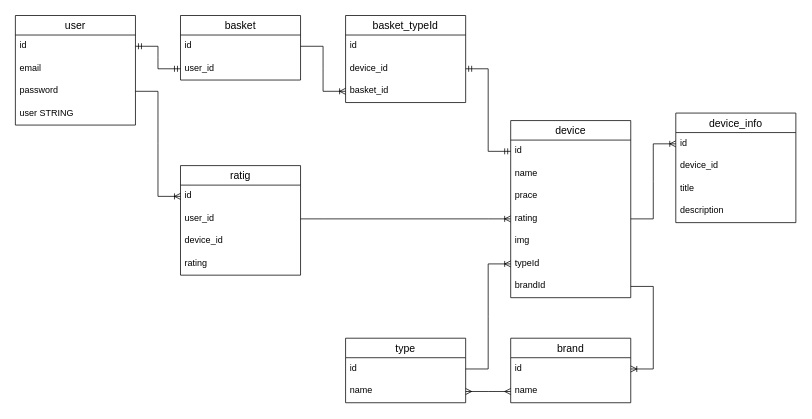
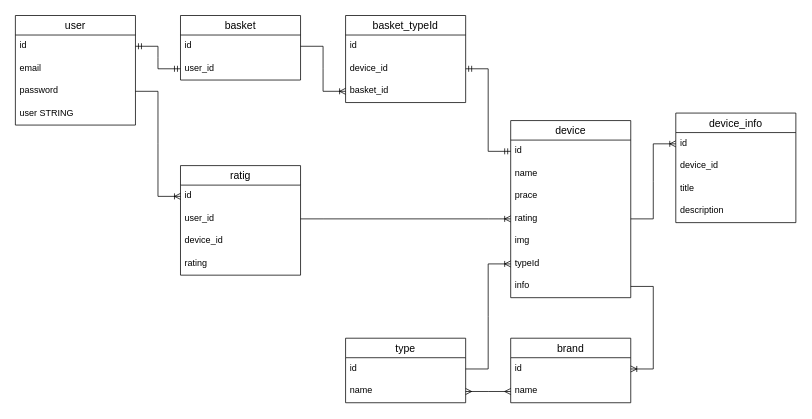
  <mxCell id="0" />
  <mxCell id="1" parent="0" />
  <mxCell id="2" value="user" style="swimlane;fontStyle=0;childLayout=stackLayout;horizontal=1;startSize=26;horizontalStack=0;resizeParent=1;resizeParentMax=0;resizeLast=0;collapsible=1;marginBottom=0;align=center;fontSize=14;rounded=0;" parent="1" vertex="1"><mxGeometry x="20" y="20" width="160" height="146" as="geometry" /></mxCell>
  <mxCell id="3" value="id    " style="text;strokeColor=none;fillColor=none;spacingLeft=4;spacingRight=4;overflow=hidden;rotatable=0;points=[[0,0.5],[1,0.5]];portConstraint=eastwest;fontSize=12;rounded=0;" parent="2" vertex="1"><mxGeometry y="26" width="160" height="30" as="geometry" /></mxCell>
  <mxCell id="4" value="email" style="text;strokeColor=none;fillColor=none;spacingLeft=4;spacingRight=4;overflow=hidden;rotatable=0;points=[[0,0.5],[1,0.5]];portConstraint=eastwest;fontSize=12;rounded=0;" parent="2" vertex="1"><mxGeometry y="56" width="160" height="30" as="geometry" /></mxCell>
  <mxCell id="5" value="password" style="text;strokeColor=none;fillColor=none;spacingLeft=4;spacingRight=4;overflow=hidden;rotatable=0;points=[[0,0.5],[1,0.5]];portConstraint=eastwest;fontSize=12;rounded=0;" parent="2" vertex="1"><mxGeometry y="86" width="160" height="30" as="geometry" /></mxCell>
  <mxCell id="6" value="user STRING" style="text;strokeColor=none;fillColor=none;spacingLeft=4;spacingRight=4;overflow=hidden;rotatable=0;points=[[0,0.5],[1,0.5]];portConstraint=eastwest;fontSize=12;rounded=0;" parent="2" vertex="1"><mxGeometry y="116" width="160" height="30" as="geometry" /></mxCell>
  <mxCell id="7" value="basket" style="swimlane;fontStyle=0;childLayout=stackLayout;horizontal=1;startSize=26;horizontalStack=0;resizeParent=1;resizeParentMax=0;resizeLast=0;collapsible=1;marginBottom=0;align=center;fontSize=14;rounded=0;" parent="1" vertex="1"><mxGeometry x="240" y="20" width="160" height="86" as="geometry" /></mxCell>
  <mxCell id="8" value="id    " style="text;strokeColor=none;fillColor=none;spacingLeft=4;spacingRight=4;overflow=hidden;rotatable=0;points=[[0,0.5],[1,0.5]];portConstraint=eastwest;fontSize=12;rounded=0;" parent="7" vertex="1"><mxGeometry y="26" width="160" height="30" as="geometry" /></mxCell>
  <mxCell id="9" value="user_id" style="text;strokeColor=none;fillColor=none;spacingLeft=4;spacingRight=4;overflow=hidden;rotatable=0;points=[[0,0.5],[1,0.5]];portConstraint=eastwest;fontSize=12;rounded=0;" parent="7" vertex="1"><mxGeometry y="56" width="160" height="30" as="geometry" /></mxCell>
  <mxCell id="10" value="" style="edgeStyle=entityRelationEdgeStyle;fontSize=12;html=1;endArrow=ERmandOne;startArrow=ERmandOne;rounded=0;entryX=0;entryY=0.5;entryDx=0;entryDy=0;exitX=1;exitY=0.5;exitDx=0;exitDy=0;" parent="1" source="3" target="9" edge="1"><mxGeometry width="100" height="100" relative="1" as="geometry"><mxPoint x="230" y="260" as="sourcePoint" /><mxPoint x="330" y="160" as="targetPoint" /></mxGeometry></mxCell>
  <mxCell id="11" value="device" style="swimlane;fontStyle=0;childLayout=stackLayout;horizontal=1;startSize=26;horizontalStack=0;resizeParent=1;resizeParentMax=0;resizeLast=0;collapsible=1;marginBottom=0;align=center;fontSize=14;rounded=0;" parent="1" vertex="1"><mxGeometry x="680" y="160" width="160" height="236" as="geometry" /></mxCell>
  <mxCell id="12" value="id    " style="text;strokeColor=none;fillColor=none;spacingLeft=4;spacingRight=4;overflow=hidden;rotatable=0;points=[[0,0.5],[1,0.5]];portConstraint=eastwest;fontSize=12;rounded=0;" parent="11" vertex="1"><mxGeometry y="26" width="160" height="30" as="geometry" /></mxCell>
  <mxCell id="13" value="name" style="text;strokeColor=none;fillColor=none;spacingLeft=4;spacingRight=4;overflow=hidden;rotatable=0;points=[[0,0.5],[1,0.5]];portConstraint=eastwest;fontSize=12;rounded=0;" parent="11" vertex="1"><mxGeometry y="56" width="160" height="30" as="geometry" /></mxCell>
  <mxCell id="14" value="prace" style="text;strokeColor=none;fillColor=none;spacingLeft=4;spacingRight=4;overflow=hidden;rotatable=0;points=[[0,0.5],[1,0.5]];portConstraint=eastwest;fontSize=12;rounded=0;" parent="11" vertex="1"><mxGeometry y="86" width="160" height="30" as="geometry" /></mxCell>
  <mxCell id="15" value="rating" style="text;strokeColor=none;fillColor=none;spacingLeft=4;spacingRight=4;overflow=hidden;rotatable=0;points=[[0,0.5],[1,0.5]];portConstraint=eastwest;fontSize=12;rounded=0;" parent="11" vertex="1"><mxGeometry y="116" width="160" height="30" as="geometry" /></mxCell>
  <mxCell id="16" value="img" style="text;strokeColor=none;fillColor=none;spacingLeft=4;spacingRight=4;overflow=hidden;rotatable=0;points=[[0,0.5],[1,0.5]];portConstraint=eastwest;fontSize=12;rounded=0;" parent="11" vertex="1"><mxGeometry y="146" width="160" height="30" as="geometry" /></mxCell>
  <mxCell id="17" value="typeId" style="text;strokeColor=none;fillColor=none;spacingLeft=4;spacingRight=4;overflow=hidden;rotatable=0;points=[[0,0.5],[1,0.5]];portConstraint=eastwest;fontSize=12;rounded=0;" parent="11" vertex="1"><mxGeometry y="176" width="160" height="30" as="geometry" /></mxCell>
- <mxCell id="18" value="brandId" style="text;strokeColor=none;fillColor=none;spacingLeft=4;spacingRight=4;overflow=hidden;rotatable=0;points=[[0,0.5],[1,0.5]];portConstraint=eastwest;fontSize=12;rounded=0;" parent="11" vertex="1"><mxGeometry y="206" width="160" height="30" as="geometry" /></mxCell>
+ <mxCell id="18" value="info" style="text;strokeColor=none;fillColor=none;spacingLeft=4;spacingRight=4;overflow=hidden;rotatable=0;points=[[0,0.5],[1,0.5]];portConstraint=eastwest;fontSize=12;rounded=0;" parent="11" vertex="1"><mxGeometry y="206" width="160" height="30" as="geometry" /></mxCell>
  <mxCell id="19" value="type" style="swimlane;fontStyle=0;childLayout=stackLayout;horizontal=1;startSize=26;horizontalStack=0;resizeParent=1;resizeParentMax=0;resizeLast=0;collapsible=1;marginBottom=0;align=center;fontSize=14;rounded=0;" parent="1" vertex="1"><mxGeometry x="460" y="450" width="160" height="86" as="geometry" /></mxCell>
  <mxCell id="20" value="id" style="text;strokeColor=none;fillColor=none;spacingLeft=4;spacingRight=4;overflow=hidden;rotatable=0;points=[[0,0.5],[1,0.5]];portConstraint=eastwest;fontSize=12;rounded=0;" parent="19" vertex="1"><mxGeometry y="26" width="160" height="30" as="geometry" /></mxCell>
  <mxCell id="21" value="name" style="text;strokeColor=none;fillColor=none;spacingLeft=4;spacingRight=4;overflow=hidden;rotatable=0;points=[[0,0.5],[1,0.5]];portConstraint=eastwest;fontSize=12;rounded=0;" parent="19" vertex="1"><mxGeometry y="56" width="160" height="30" as="geometry" /></mxCell>
  <mxCell id="22" value="brand" style="swimlane;fontStyle=0;childLayout=stackLayout;horizontal=1;startSize=26;horizontalStack=0;resizeParent=1;resizeParentMax=0;resizeLast=0;collapsible=1;marginBottom=0;align=center;fontSize=14;rounded=0;" parent="1" vertex="1"><mxGeometry x="680" y="450" width="160" height="86" as="geometry" /></mxCell>
  <mxCell id="23" value="id" style="text;strokeColor=none;fillColor=none;spacingLeft=4;spacingRight=4;overflow=hidden;rotatable=0;points=[[0,0.5],[1,0.5]];portConstraint=eastwest;fontSize=12;rounded=0;" parent="22" vertex="1"><mxGeometry y="26" width="160" height="30" as="geometry" /></mxCell>
  <mxCell id="24" value="name" style="text;strokeColor=none;fillColor=none;spacingLeft=4;spacingRight=4;overflow=hidden;rotatable=0;points=[[0,0.5],[1,0.5]];portConstraint=eastwest;fontSize=12;rounded=0;" parent="22" vertex="1"><mxGeometry y="56" width="160" height="30" as="geometry" /></mxCell>
  <mxCell id="25" value="" style="edgeStyle=entityRelationEdgeStyle;fontSize=12;html=1;endArrow=ERoneToMany;rounded=0;exitX=1;exitY=0.5;exitDx=0;exitDy=0;entryX=0;entryY=0.5;entryDx=0;entryDy=0;" parent="1" source="20" target="17" edge="1"><mxGeometry width="100" height="100" relative="1" as="geometry"><mxPoint x="500" y="430" as="sourcePoint" /><mxPoint x="670" y="324" as="targetPoint" /></mxGeometry></mxCell>
  <mxCell id="26" value="" style="edgeStyle=entityRelationEdgeStyle;fontSize=12;html=1;endArrow=ERoneToMany;rounded=0;exitX=1;exitY=0.5;exitDx=0;exitDy=0;entryX=1;entryY=0.5;entryDx=0;entryDy=0;" parent="1" source="18" target="23" edge="1"><mxGeometry width="100" height="100" relative="1" as="geometry"><mxPoint x="550" y="470" as="sourcePoint" /><mxPoint x="890" y="480" as="targetPoint" /></mxGeometry></mxCell>
  <mxCell id="27" value="" style="edgeStyle=entityRelationEdgeStyle;fontSize=12;html=1;endArrow=ERmany;startArrow=ERmany;rounded=0;entryX=0;entryY=0.5;entryDx=0;entryDy=0;exitX=1;exitY=0.5;exitDx=0;exitDy=0;" parent="1" source="21" target="24" edge="1"><mxGeometry width="100" height="100" relative="1" as="geometry"><mxPoint x="560" y="380" as="sourcePoint" /><mxPoint x="660" y="280" as="targetPoint" /></mxGeometry></mxCell>
  <mxCell id="28" value="device_info" style="swimlane;fontStyle=0;childLayout=stackLayout;horizontal=1;startSize=26;horizontalStack=0;resizeParent=1;resizeParentMax=0;resizeLast=0;collapsible=1;marginBottom=0;align=center;fontSize=14;rounded=0;" parent="1" vertex="1"><mxGeometry x="900" y="150" width="160" height="146" as="geometry" /></mxCell>
  <mxCell id="29" value="id" style="text;strokeColor=none;fillColor=none;spacingLeft=4;spacingRight=4;overflow=hidden;rotatable=0;points=[[0,0.5],[1,0.5]];portConstraint=eastwest;fontSize=12;rounded=0;" parent="28" vertex="1"><mxGeometry y="26" width="160" height="30" as="geometry" /></mxCell>
  <mxCell id="30" value="device_id" style="text;strokeColor=none;fillColor=none;spacingLeft=4;spacingRight=4;overflow=hidden;rotatable=0;points=[[0,0.5],[1,0.5]];portConstraint=eastwest;fontSize=12;rounded=0;" parent="28" vertex="1"><mxGeometry y="56" width="160" height="30" as="geometry" /></mxCell>
  <mxCell id="31" value="title" style="text;strokeColor=none;fillColor=none;spacingLeft=4;spacingRight=4;overflow=hidden;rotatable=0;points=[[0,0.5],[1,0.5]];portConstraint=eastwest;fontSize=12;rounded=0;" parent="28" vertex="1"><mxGeometry y="86" width="160" height="30" as="geometry" /></mxCell>
  <mxCell id="32" value="description" style="text;strokeColor=none;fillColor=none;spacingLeft=4;spacingRight=4;overflow=hidden;rotatable=0;points=[[0,0.5],[1,0.5]];portConstraint=eastwest;fontSize=12;rounded=0;" parent="28" vertex="1"><mxGeometry y="116" width="160" height="30" as="geometry" /></mxCell>
  <mxCell id="33" value="" style="edgeStyle=entityRelationEdgeStyle;fontSize=12;html=1;endArrow=ERoneToMany;rounded=0;entryX=0;entryY=0.5;entryDx=0;entryDy=0;exitX=1;exitY=0.5;exitDx=0;exitDy=0;" parent="1" source="15" target="29" edge="1"><mxGeometry width="100" height="100" relative="1" as="geometry"><mxPoint x="560" y="380" as="sourcePoint" /><mxPoint x="660" y="280" as="targetPoint" /></mxGeometry></mxCell>
  <mxCell id="34" value="basket_typeId" style="swimlane;fontStyle=0;childLayout=stackLayout;horizontal=1;startSize=26;horizontalStack=0;resizeParent=1;resizeParentMax=0;resizeLast=0;collapsible=1;marginBottom=0;align=center;fontSize=14;rounded=0;" parent="1" vertex="1"><mxGeometry x="460" y="20" width="160" height="116" as="geometry" /></mxCell>
  <mxCell id="35" value="id" style="text;strokeColor=none;fillColor=none;spacingLeft=4;spacingRight=4;overflow=hidden;rotatable=0;points=[[0,0.5],[1,0.5]];portConstraint=eastwest;fontSize=12;rounded=0;" parent="34" vertex="1"><mxGeometry y="26" width="160" height="30" as="geometry" /></mxCell>
  <mxCell id="36" value="device_id" style="text;strokeColor=none;fillColor=none;spacingLeft=4;spacingRight=4;overflow=hidden;rotatable=0;points=[[0,0.5],[1,0.5]];portConstraint=eastwest;fontSize=12;rounded=0;" parent="34" vertex="1"><mxGeometry y="56" width="160" height="30" as="geometry" /></mxCell>
  <mxCell id="37" value="basket_id" style="text;strokeColor=none;fillColor=none;spacingLeft=4;spacingRight=4;overflow=hidden;rotatable=0;points=[[0,0.5],[1,0.5]];portConstraint=eastwest;fontSize=12;rounded=0;" parent="34" vertex="1"><mxGeometry y="86" width="160" height="30" as="geometry" /></mxCell>
  <mxCell id="38" value="" style="edgeStyle=entityRelationEdgeStyle;fontSize=12;html=1;endArrow=ERoneToMany;rounded=0;entryX=0;entryY=0.5;entryDx=0;entryDy=0;exitX=1;exitY=0.5;exitDx=0;exitDy=0;" parent="1" source="8" target="37" edge="1"><mxGeometry width="100" height="100" relative="1" as="geometry"><mxPoint x="390" y="260" as="sourcePoint" /><mxPoint x="490" y="160" as="targetPoint" /></mxGeometry></mxCell>
  <mxCell id="39" value="" style="edgeStyle=entityRelationEdgeStyle;fontSize=12;html=1;endArrow=ERmandOne;startArrow=ERmandOne;rounded=0;entryX=1;entryY=0.5;entryDx=0;entryDy=0;exitX=0;exitY=0.5;exitDx=0;exitDy=0;" parent="1" source="12" target="36" edge="1"><mxGeometry width="100" height="100" relative="1" as="geometry"><mxPoint x="580" y="250" as="sourcePoint" /><mxPoint x="680" y="160" as="targetPoint" /></mxGeometry></mxCell>
  <mxCell id="40" value="ratig" style="swimlane;fontStyle=0;childLayout=stackLayout;horizontal=1;startSize=26;horizontalStack=0;resizeParent=1;resizeParentMax=0;resizeLast=0;collapsible=1;marginBottom=0;align=center;fontSize=14;rounded=0;" parent="1" vertex="1"><mxGeometry x="240" y="220" width="160" height="146" as="geometry" /></mxCell>
  <mxCell id="41" value="id" style="text;strokeColor=none;fillColor=none;spacingLeft=4;spacingRight=4;overflow=hidden;rotatable=0;points=[[0,0.5],[1,0.5]];portConstraint=eastwest;fontSize=12;rounded=0;" parent="40" vertex="1"><mxGeometry y="26" width="160" height="30" as="geometry" /></mxCell>
  <mxCell id="42" value="user_id" style="text;strokeColor=none;fillColor=none;spacingLeft=4;spacingRight=4;overflow=hidden;rotatable=0;points=[[0,0.5],[1,0.5]];portConstraint=eastwest;fontSize=12;rounded=0;" parent="40" vertex="1"><mxGeometry y="56" width="160" height="30" as="geometry" /></mxCell>
  <mxCell id="43" value="device_id" style="text;strokeColor=none;fillColor=none;spacingLeft=4;spacingRight=4;overflow=hidden;rotatable=0;points=[[0,0.5],[1,0.5]];portConstraint=eastwest;fontSize=12;rounded=0;" parent="40" vertex="1"><mxGeometry y="86" width="160" height="30" as="geometry" /></mxCell>
  <mxCell id="44" value="rating" style="text;strokeColor=none;fillColor=none;spacingLeft=4;spacingRight=4;overflow=hidden;rotatable=0;points=[[0,0.5],[1,0.5]];portConstraint=eastwest;fontSize=12;rounded=0;" parent="40" vertex="1"><mxGeometry y="116" width="160" height="30" as="geometry" /></mxCell>
  <mxCell id="45" value="" style="edgeStyle=entityRelationEdgeStyle;fontSize=12;html=1;endArrow=ERoneToMany;rounded=0;exitX=1;exitY=0.5;exitDx=0;exitDy=0;entryX=0;entryY=0.5;entryDx=0;entryDy=0;" parent="1" source="5" target="41" edge="1"><mxGeometry width="100" height="100" relative="1" as="geometry"><mxPoint x="140" y="310" as="sourcePoint" /><mxPoint x="240" y="210" as="targetPoint" /></mxGeometry></mxCell>
  <mxCell id="46" value="" style="edgeStyle=entityRelationEdgeStyle;fontSize=12;html=1;endArrow=ERoneToMany;rounded=0;exitX=1;exitY=0.5;exitDx=0;exitDy=0;entryX=0;entryY=0.5;entryDx=0;entryDy=0;" parent="1" source="42" target="15" edge="1"><mxGeometry width="100" height="100" relative="1" as="geometry"><mxPoint x="580" y="260" as="sourcePoint" /><mxPoint x="680" y="160" as="targetPoint" /></mxGeometry></mxCell>
